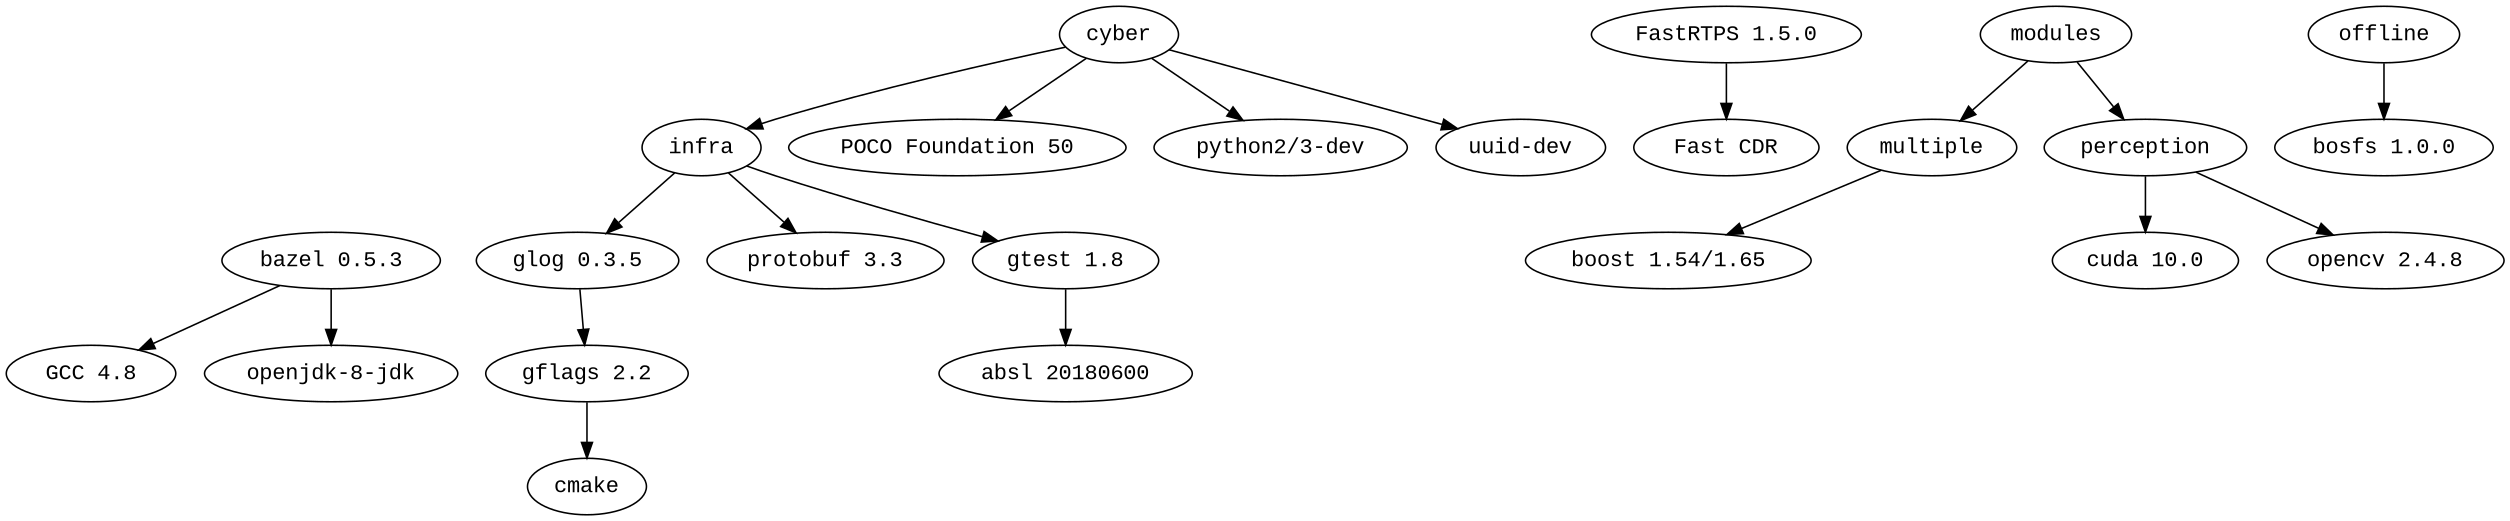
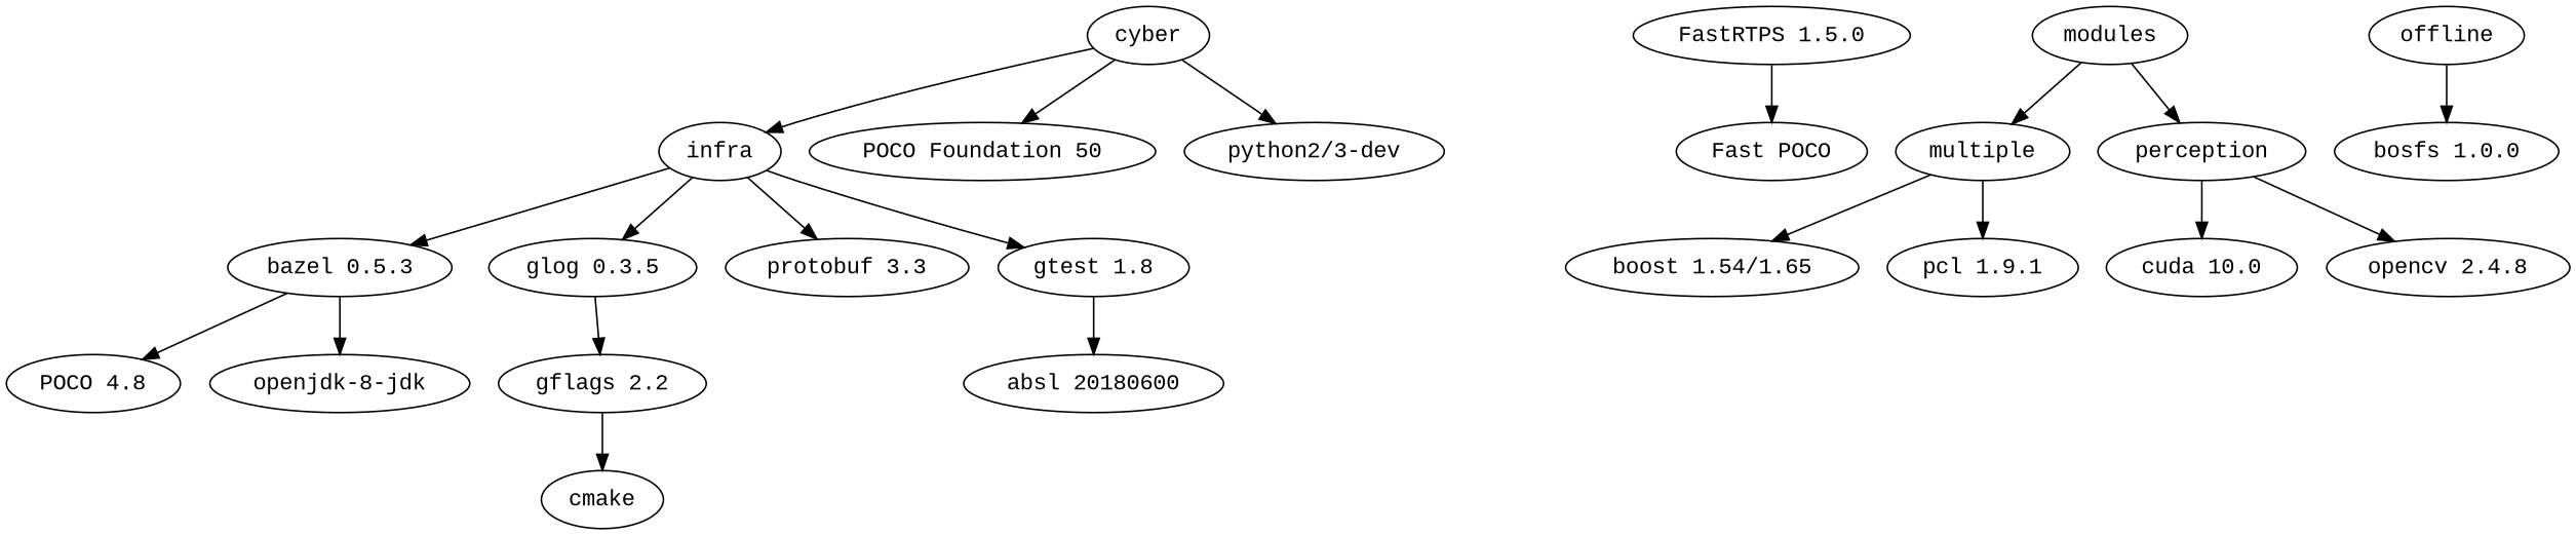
  digraph {
    fontname="Liberation Mono"
    node [fontname="Liberation Mono"]
    edge [fontname="Liberation Mono"]
    infra
    "bazel 0.5.3"
    "glog 0.3.5"
    "protobuf 3.3"
    "gtest 1.8"
-   "GCC 4.8"
+   "GCC 4.8" [label="POCO 4.8"]
    "openjdk-8-jdk"
    "gflags 2.2"
    "absl 20180600"
    cmake
    cyber
    "POCO Foundation 50"
    "python2/3-dev"
-   "uuid-dev"
    "FastRTPS 1.5.0"
-   "Fast CDR"
+   "Fast CDR" [label="Fast POCO"]
    modules
    multiple
    perception
    "boost 1.54/1.65"
+   "pcl 1.9.1"
    "cuda 10.0"
    "opencv 2.4.8"
    offline
    "bosfs 1.0.0"
+   infra -> "bazel 0.5.3"
    infra -> "glog 0.3.5"
    infra -> "protobuf 3.3"
    infra -> "gtest 1.8"
    "bazel 0.5.3" -> "GCC 4.8"
    "bazel 0.5.3" -> "openjdk-8-jdk"
    "glog 0.3.5" -> "gflags 2.2"
    "gtest 1.8" -> "absl 20180600"
    "gflags 2.2" -> cmake
    cyber -> infra
    cyber -> "POCO Foundation 50"
    cyber -> "python2/3-dev"
-   cyber -> "uuid-dev"
    "FastRTPS 1.5.0" -> "Fast CDR"
    modules -> multiple
    modules -> perception
    multiple -> "boost 1.54/1.65"
+   multiple -> "pcl 1.9.1"
    perception -> "cuda 10.0"
    perception -> "opencv 2.4.8"
    offline -> "bosfs 1.0.0"
  }
